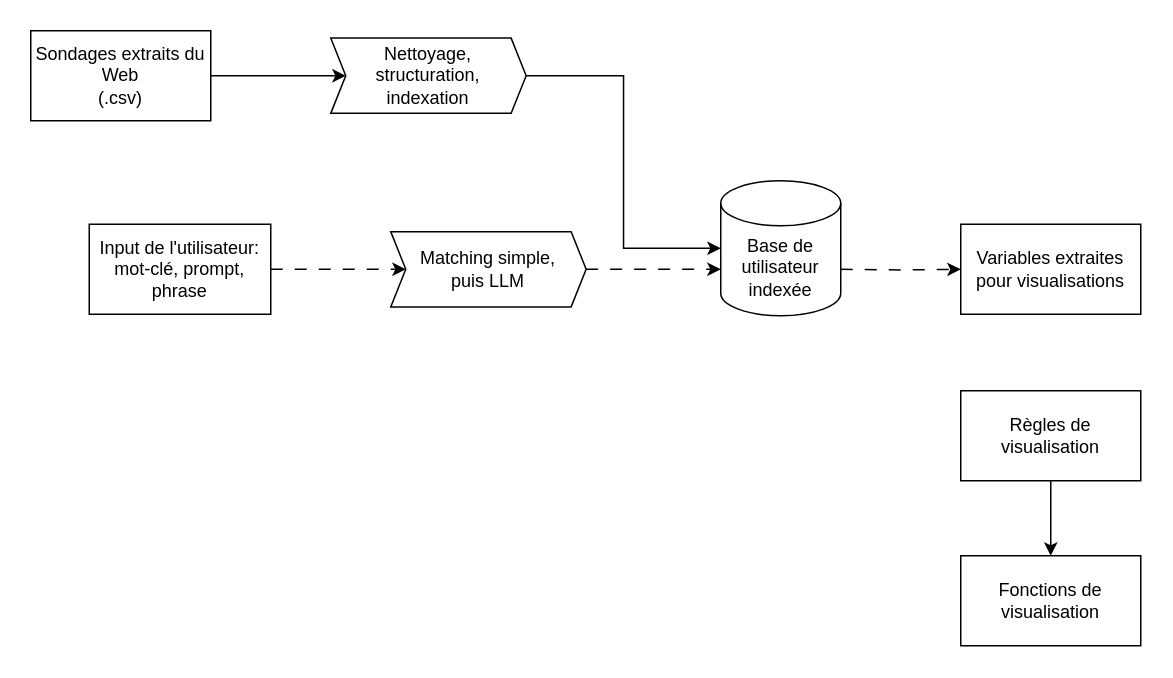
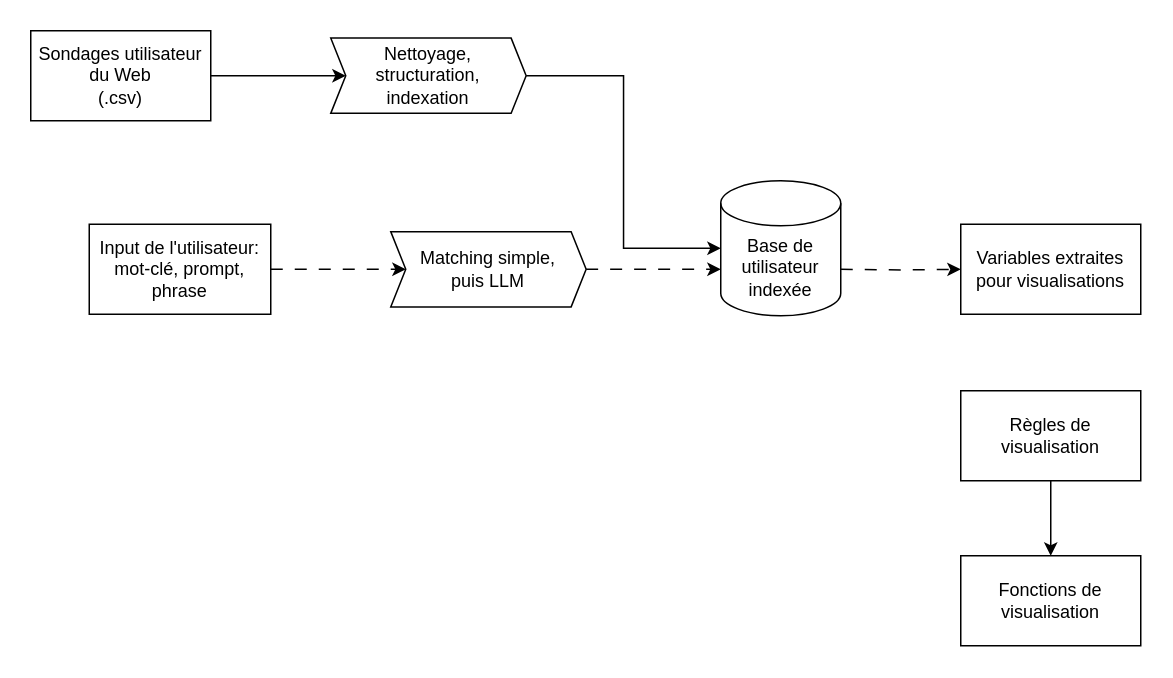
  <mxCell id="0" />
  <mxCell id="1" parent="0" />
  <mxCell id="2" style="edgeStyle=orthogonalEdgeStyle;rounded=0;orthogonalLoop=1;jettySize=auto;html=1;exitX=1;exitY=0.5;exitDx=0;exitDy=0;" edge="1" parent="1" source="3" target="8"><mxGeometry relative="1" as="geometry" /></mxCell>
- <mxCell id="3" value="Sondages extraits du Web&lt;div&gt;(.csv)&lt;/div&gt;" style="rounded=0;whiteSpace=wrap;html=1;" vertex="1" parent="1"><mxGeometry x="20" y="20" width="120" height="60" as="geometry" /></mxCell>
+ <mxCell id="3" value="Sondages utilisateur du Web&lt;div&gt;(.csv)&lt;/div&gt;" style="rounded=0;whiteSpace=wrap;html=1;" vertex="1" parent="1"><mxGeometry x="20" y="20" width="120" height="60" as="geometry" /></mxCell>
  <mxCell id="4" style="edgeStyle=orthogonalEdgeStyle;rounded=0;orthogonalLoop=1;jettySize=auto;html=1;exitX=0;exitY=0.5;exitDx=0;exitDy=0;dashed=1;dashPattern=8 8;" edge="1" parent="1" source="5" target="10"><mxGeometry relative="1" as="geometry" /></mxCell>
  <mxCell id="5" value="Input de l'utilisateur: mot-clé, prompt, phrase" style="rounded=0;whiteSpace=wrap;html=1;direction=west;" vertex="1" parent="1"><mxGeometry x="59" y="149" width="121" height="60" as="geometry" /></mxCell>
  <mxCell id="6" style="edgeStyle=orthogonalEdgeStyle;rounded=0;orthogonalLoop=1;jettySize=auto;html=1;exitX=1;exitY=0.5;exitDx=0;exitDy=0;exitPerimeter=0;entryX=0;entryY=0.5;entryDx=0;entryDy=0;dashed=1;dashPattern=8 8;" edge="1" parent="1" target="12"><mxGeometry relative="1" as="geometry"><mxPoint x="560" y="179" as="sourcePoint" /></mxGeometry></mxCell>
  <mxCell id="7" value="Base de utilisateur indexée" style="shape=cylinder3;whiteSpace=wrap;html=1;boundedLbl=1;backgroundOutline=1;size=15;direction=east;" vertex="1" parent="1"><mxGeometry x="480" y="120" width="80" height="90" as="geometry" /></mxCell>
  <mxCell id="8" value="Nettoyage, structuration, indexation" style="shape=step;perimeter=stepPerimeter;whiteSpace=wrap;html=1;fixedSize=1;spacing=11;size=10;rotation=0;verticalAlign=middle;" vertex="1" parent="1"><mxGeometry x="220" y="24.91" width="130.26" height="50.17" as="geometry" /></mxCell>
  <mxCell id="9" style="edgeStyle=orthogonalEdgeStyle;rounded=0;orthogonalLoop=1;jettySize=auto;html=1;exitX=1;exitY=0.5;exitDx=0;exitDy=0;entryX=0;entryY=0.5;entryDx=0;entryDy=0;entryPerimeter=0;" edge="1" parent="1" source="8" target="7"><mxGeometry relative="1" as="geometry" /></mxCell>
  <mxCell id="10" value="Matching simple,&lt;div&gt;puis LLM&lt;/div&gt;" style="shape=step;perimeter=stepPerimeter;whiteSpace=wrap;html=1;fixedSize=1;spacing=11;size=10;rotation=0;verticalAlign=middle;" vertex="1" parent="1"><mxGeometry x="260" y="153.92" width="130.26" height="50.17" as="geometry" /></mxCell>
  <mxCell id="11" style="edgeStyle=orthogonalEdgeStyle;rounded=0;orthogonalLoop=1;jettySize=auto;html=1;exitX=1;exitY=0.5;exitDx=0;exitDy=0;entryX=0;entryY=1;entryDx=0;entryDy=-15;entryPerimeter=0;dashed=1;dashPattern=8 8;" edge="1" parent="1" source="10"><mxGeometry relative="1" as="geometry"><mxPoint x="480" y="179" as="targetPoint" /></mxGeometry></mxCell>
  <mxCell id="12" value="Variables extraites pour visualisations" style="rounded=0;whiteSpace=wrap;html=1;" vertex="1" parent="1"><mxGeometry x="640" y="149" width="120" height="60" as="geometry" /></mxCell>
  <mxCell id="13" style="edgeStyle=orthogonalEdgeStyle;rounded=0;orthogonalLoop=1;jettySize=auto;html=1;exitX=0.5;exitY=1;exitDx=0;exitDy=0;" edge="1" parent="1" source="14" target="15"><mxGeometry relative="1" as="geometry" /></mxCell>
  <mxCell id="14" value="Règles de visualisation" style="rounded=0;whiteSpace=wrap;html=1;" vertex="1" parent="1"><mxGeometry x="640" y="260" width="120" height="60" as="geometry" /></mxCell>
  <mxCell id="15" value="Fonctions de visualisation" style="rounded=0;whiteSpace=wrap;html=1;" vertex="1" parent="1"><mxGeometry x="640" y="370" width="120" height="60" as="geometry" /></mxCell>
